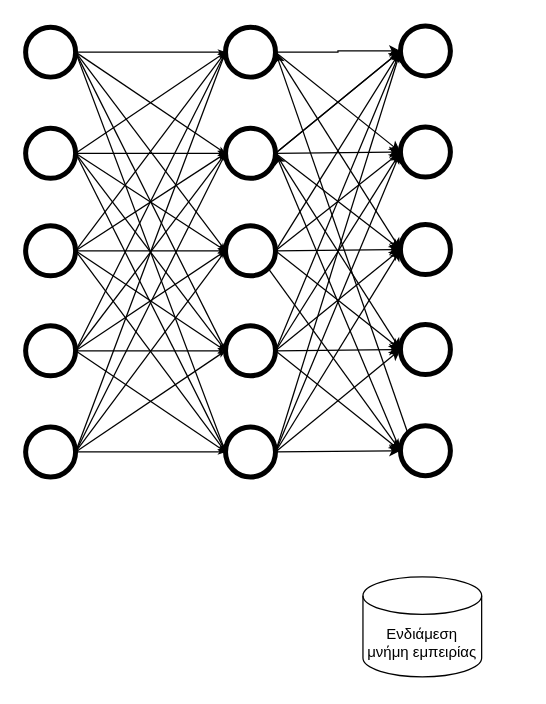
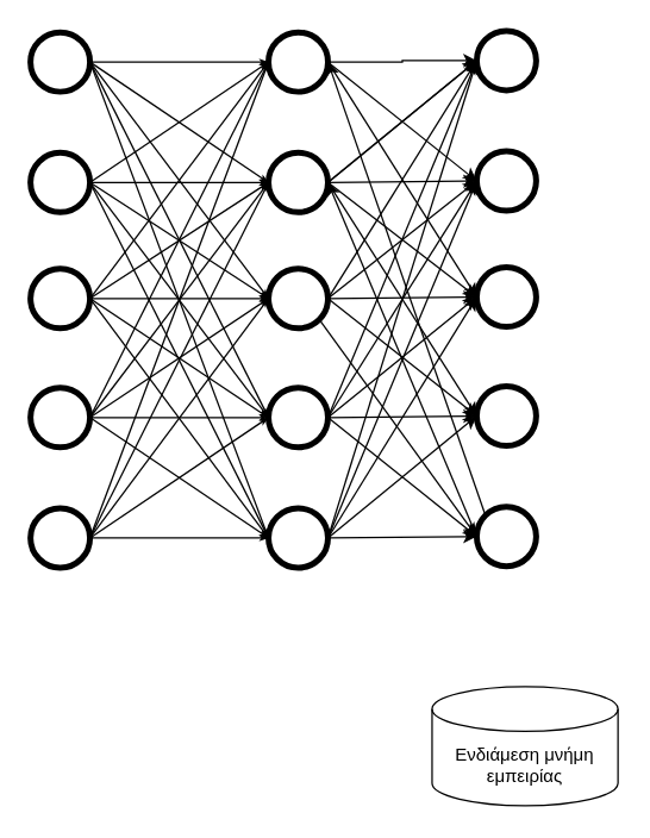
  <mxCell id="0" />
  <mxCell id="1" parent="0" />
- <mxCell id="2" value="Ενδιάμεση μνήμη εμπειρίας" style="shape=cylinder3;whiteSpace=wrap;html=1;boundedLbl=1;backgroundOutline=1;size=15;" vertex="1" parent="1"><mxGeometry x="290" y="461" width="95" height="80" as="geometry" /></mxCell>
+ <mxCell id="2" value="Ενδιάμεση μνήμη εμπειρίας" style="shape=cylinder3;whiteSpace=wrap;html=1;boundedLbl=1;backgroundOutline=1;size=15;" vertex="1" parent="1"><mxGeometry x="290" y="461" width="125" height="80" as="geometry" /></mxCell>
  <mxCell id="3" value="" style="ellipse;whiteSpace=wrap;html=1;aspect=fixed;strokeWidth=4;fillColor=none;fontColor=#666666;align=center;" vertex="1" parent="1"><mxGeometry x="20" y="21" width="40" height="40" as="geometry" /></mxCell>
  <mxCell id="4" value="" style="ellipse;whiteSpace=wrap;html=1;aspect=fixed;strokeWidth=4;fillColor=none;fontColor=#666666;align=center;" vertex="1" parent="1"><mxGeometry x="20" y="102" width="40" height="40" as="geometry" /></mxCell>
  <mxCell id="5" value="" style="ellipse;whiteSpace=wrap;html=1;aspect=fixed;strokeWidth=4;fillColor=none;fontColor=#666666;align=center;" vertex="1" parent="1"><mxGeometry x="20" y="180" width="40" height="40" as="geometry" /></mxCell>
  <mxCell id="6" value="" style="ellipse;whiteSpace=wrap;html=1;aspect=fixed;strokeWidth=4;fillColor=none;fontColor=#666666;align=center;" vertex="1" parent="1"><mxGeometry x="20" y="341" width="40" height="40" as="geometry" /></mxCell>
  <mxCell id="7" value="" style="ellipse;whiteSpace=wrap;html=1;aspect=fixed;strokeWidth=4;fillColor=none;fontColor=#666666;align=center;" vertex="1" parent="1"><mxGeometry x="20" y="260" width="40" height="40" as="geometry" /></mxCell>
  <mxCell id="8" value="" style="edgeStyle=orthogonalEdgeStyle;rounded=0;orthogonalLoop=1;jettySize=auto;html=1;" edge="1" parent="1" source="11" target="61"><mxGeometry relative="1" as="geometry" /></mxCell>
  <mxCell id="9" style="edgeStyle=none;rounded=0;orthogonalLoop=1;jettySize=auto;html=1;entryX=0;entryY=0.5;entryDx=0;entryDy=0;strokeColor=default;" edge="1" parent="1" target="62"><mxGeometry relative="1" as="geometry"><mxPoint x="220" y="41" as="sourcePoint" /></mxGeometry></mxCell>
  <mxCell id="10" style="edgeStyle=none;rounded=0;orthogonalLoop=1;jettySize=auto;html=1;exitX=1;exitY=0.5;exitDx=0;exitDy=0;entryX=0;entryY=0.5;entryDx=0;entryDy=0;strokeColor=default;" edge="1" parent="1" source="11" target="63"><mxGeometry relative="1" as="geometry" /></mxCell>
  <mxCell id="11" value="" style="ellipse;whiteSpace=wrap;html=1;aspect=fixed;strokeWidth=4;fillColor=none;fontColor=#666666;align=center;" vertex="1" parent="1"><mxGeometry x="180" y="21" width="40" height="40" as="geometry" /></mxCell>
  <mxCell id="12" style="orthogonalLoop=1;jettySize=auto;html=1;exitX=1;exitY=0.5;exitDx=0;exitDy=0;entryX=0;entryY=0.5;entryDx=0;entryDy=0;strokeColor=default;rounded=0;" edge="1" parent="1" source="17" target="61"><mxGeometry relative="1" as="geometry" /></mxCell>
  <mxCell id="13" style="edgeStyle=none;rounded=0;orthogonalLoop=1;jettySize=auto;html=1;exitX=1;exitY=0.5;exitDx=0;exitDy=0;entryX=0;entryY=0.5;entryDx=0;entryDy=0;strokeColor=default;" edge="1" parent="1" source="17" target="63"><mxGeometry relative="1" as="geometry" /></mxCell>
  <mxCell id="14" style="edgeStyle=none;rounded=0;orthogonalLoop=1;jettySize=auto;html=1;exitX=1;exitY=0.5;exitDx=0;exitDy=0;entryX=0;entryY=0.5;entryDx=0;entryDy=0;strokeColor=default;" edge="1" parent="1" source="17" target="61"><mxGeometry relative="1" as="geometry" /></mxCell>
  <mxCell id="15" style="edgeStyle=none;rounded=0;orthogonalLoop=1;jettySize=auto;html=1;exitX=1;exitY=0.5;exitDx=0;exitDy=0;entryX=0;entryY=0.5;entryDx=0;entryDy=0;strokeColor=default;" edge="1" parent="1" source="17" target="67"><mxGeometry relative="1" as="geometry" /></mxCell>
  <mxCell id="16" style="edgeStyle=none;rounded=0;orthogonalLoop=1;jettySize=auto;html=1;exitX=1;exitY=0.5;exitDx=0;exitDy=0;entryX=0;entryY=0.5;entryDx=0;entryDy=0;strokeColor=default;" edge="1" parent="1" source="17" target="62"><mxGeometry relative="1" as="geometry" /></mxCell>
  <mxCell id="17" value="" style="ellipse;whiteSpace=wrap;html=1;aspect=fixed;strokeWidth=4;fillColor=none;fontColor=#666666;align=center;" vertex="1" parent="1"><mxGeometry x="180" y="102" width="40" height="40" as="geometry" /></mxCell>
  <mxCell id="18" style="edgeStyle=none;rounded=0;orthogonalLoop=1;jettySize=auto;html=1;exitX=1;exitY=0.5;exitDx=0;exitDy=0;entryX=0;entryY=0.5;entryDx=0;entryDy=0;strokeColor=default;" edge="1" parent="1" source="23" target="67"><mxGeometry relative="1" as="geometry" /></mxCell>
  <mxCell id="19" style="edgeStyle=none;rounded=0;orthogonalLoop=1;jettySize=auto;html=1;exitX=1;exitY=0.5;exitDx=0;exitDy=0;entryX=0;entryY=0.5;entryDx=0;entryDy=0;strokeColor=default;" edge="1" parent="1" source="23" target="62"><mxGeometry relative="1" as="geometry" /></mxCell>
  <mxCell id="20" style="edgeStyle=none;rounded=0;orthogonalLoop=1;jettySize=auto;html=1;exitX=1;exitY=1;exitDx=0;exitDy=0;entryX=0;entryY=0.5;entryDx=0;entryDy=0;strokeColor=default;" edge="1" parent="1" source="23" target="66"><mxGeometry relative="1" as="geometry" /></mxCell>
  <mxCell id="21" style="edgeStyle=none;rounded=0;orthogonalLoop=1;jettySize=auto;html=1;exitX=1;exitY=0.5;exitDx=0;exitDy=0;strokeColor=default;entryX=0;entryY=0.5;entryDx=0;entryDy=0;" edge="1" parent="1" source="23" target="61"><mxGeometry relative="1" as="geometry"><mxPoint x="300" y="41" as="targetPoint" /></mxGeometry></mxCell>
  <mxCell id="22" style="edgeStyle=none;rounded=0;orthogonalLoop=1;jettySize=auto;html=1;exitX=1;exitY=0.5;exitDx=0;exitDy=0;entryX=0;entryY=0.5;entryDx=0;entryDy=0;strokeColor=default;" edge="1" parent="1" source="23" target="63"><mxGeometry relative="1" as="geometry" /></mxCell>
  <mxCell id="23" value="" style="ellipse;whiteSpace=wrap;html=1;aspect=fixed;strokeWidth=4;fillColor=none;fontColor=#666666;align=center;" vertex="1" parent="1"><mxGeometry x="180" y="180" width="40" height="40" as="geometry" /></mxCell>
  <mxCell id="24" style="edgeStyle=none;rounded=0;orthogonalLoop=1;jettySize=auto;html=1;exitX=1;exitY=0.5;exitDx=0;exitDy=0;entryX=0;entryY=0.5;entryDx=0;entryDy=0;strokeColor=default;" edge="1" parent="1" source="29" target="66"><mxGeometry relative="1" as="geometry" /></mxCell>
  <mxCell id="25" style="edgeStyle=none;rounded=0;orthogonalLoop=1;jettySize=auto;html=1;exitX=1;exitY=0.5;exitDx=0;exitDy=0;entryX=0;entryY=0.5;entryDx=0;entryDy=0;strokeColor=default;" edge="1" parent="1" source="29" target="67"><mxGeometry relative="1" as="geometry" /></mxCell>
  <mxCell id="26" style="edgeStyle=none;rounded=0;orthogonalLoop=1;jettySize=auto;html=1;exitX=1;exitY=0.5;exitDx=0;exitDy=0;entryX=0;entryY=0.5;entryDx=0;entryDy=0;strokeColor=default;" edge="1" parent="1" source="29" target="63"><mxGeometry relative="1" as="geometry" /></mxCell>
  <mxCell id="27" style="edgeStyle=none;rounded=0;orthogonalLoop=1;jettySize=auto;html=1;exitX=1;exitY=0.5;exitDx=0;exitDy=0;entryX=0;entryY=0.5;entryDx=0;entryDy=0;strokeColor=default;" edge="1" parent="1" source="29" target="62"><mxGeometry relative="1" as="geometry" /></mxCell>
  <mxCell id="28" style="edgeStyle=none;rounded=0;orthogonalLoop=1;jettySize=auto;html=1;exitX=1;exitY=0.5;exitDx=0;exitDy=0;entryX=0;entryY=0.5;entryDx=0;entryDy=0;strokeColor=default;" edge="1" parent="1" source="29" target="61"><mxGeometry relative="1" as="geometry" /></mxCell>
  <mxCell id="29" value="" style="ellipse;whiteSpace=wrap;html=1;aspect=fixed;strokeWidth=4;fillColor=none;fontColor=#666666;align=center;" vertex="1" parent="1"><mxGeometry x="180" y="341" width="40" height="40" as="geometry" /></mxCell>
  <mxCell id="30" style="edgeStyle=none;rounded=0;orthogonalLoop=1;jettySize=auto;html=1;exitX=1;exitY=0.5;exitDx=0;exitDy=0;entryX=0;entryY=0.5;entryDx=0;entryDy=0;strokeColor=default;" edge="1" parent="1" source="35" target="66"><mxGeometry relative="1" as="geometry" /></mxCell>
  <mxCell id="31" style="edgeStyle=none;rounded=0;orthogonalLoop=1;jettySize=auto;html=1;exitX=1;exitY=0.5;exitDx=0;exitDy=0;entryX=0;entryY=0.5;entryDx=0;entryDy=0;strokeColor=default;" edge="1" parent="1" source="35" target="67"><mxGeometry relative="1" as="geometry" /></mxCell>
  <mxCell id="32" style="edgeStyle=none;rounded=0;orthogonalLoop=1;jettySize=auto;html=1;exitX=1;exitY=0.5;exitDx=0;exitDy=0;entryX=0;entryY=0.5;entryDx=0;entryDy=0;strokeColor=default;" edge="1" parent="1" source="35" target="63"><mxGeometry relative="1" as="geometry" /></mxCell>
  <mxCell id="33" style="edgeStyle=none;rounded=0;orthogonalLoop=1;jettySize=auto;html=1;exitX=1;exitY=0.5;exitDx=0;exitDy=0;entryX=0;entryY=0.5;entryDx=0;entryDy=0;strokeColor=default;" edge="1" parent="1" source="35" target="62"><mxGeometry relative="1" as="geometry" /></mxCell>
  <mxCell id="34" style="edgeStyle=none;rounded=0;orthogonalLoop=1;jettySize=auto;html=1;exitX=1;exitY=0.5;exitDx=0;exitDy=0;entryX=0;entryY=0.5;entryDx=0;entryDy=0;strokeColor=default;" edge="1" parent="1" source="35" target="61"><mxGeometry relative="1" as="geometry" /></mxCell>
  <mxCell id="35" value="" style="ellipse;whiteSpace=wrap;html=1;aspect=fixed;strokeWidth=4;fillColor=none;fontColor=#666666;align=center;" vertex="1" parent="1"><mxGeometry x="180" y="260" width="40" height="40" as="geometry" /></mxCell>
  <mxCell id="36" value="" style="endArrow=classicThin;html=1;shadow=0;strokeColor=#000000;strokeWidth=1;fontColor=#666666;entryX=0;entryY=0.5;endFill=1;exitX=1;exitY=0.5;endSize=3;" edge="1" parent="1" source="3" target="29"><mxGeometry width="50" height="50" relative="1" as="geometry"><mxPoint x="81" y="86" as="sourcePoint" /><mxPoint x="131" y="61" as="targetPoint" /></mxGeometry></mxCell>
  <mxCell id="37" value="" style="endArrow=classicThin;html=1;shadow=0;strokeColor=#000000;strokeWidth=1;fontColor=#666666;entryX=0;entryY=0.5;exitX=1;exitY=0.5;endFill=1;endSize=3;" edge="1" parent="1" source="3" target="35"><mxGeometry width="50" height="50" relative="1" as="geometry"><mxPoint x="91" y="81" as="sourcePoint" /><mxPoint x="181" y="306" as="targetPoint" /></mxGeometry></mxCell>
  <mxCell id="38" value="" style="endArrow=classicThin;html=1;shadow=0;strokeColor=#000000;strokeWidth=1;fontColor=#666666;entryX=0;entryY=0.5;endFill=1;exitX=1;exitY=0.5;endSize=3;" edge="1" parent="1" source="3" target="23"><mxGeometry width="50" height="50" relative="1" as="geometry"><mxPoint x="81" y="81" as="sourcePoint" /><mxPoint x="181" y="261" as="targetPoint" /></mxGeometry></mxCell>
  <mxCell id="39" value="" style="endArrow=classicThin;html=1;shadow=0;strokeColor=#000000;strokeWidth=1;fontColor=#666666;entryX=0;entryY=0.5;endFill=1;exitX=1;exitY=0.5;endSize=3;" edge="1" parent="1" source="3" target="17"><mxGeometry width="50" height="50" relative="1" as="geometry"><mxPoint x="81" y="81" as="sourcePoint" /><mxPoint x="181" y="201" as="targetPoint" /></mxGeometry></mxCell>
  <mxCell id="40" value="" style="endArrow=classicThin;html=1;shadow=0;strokeColor=#000000;strokeWidth=1;fontColor=#666666;entryX=0;entryY=0.5;exitX=1;exitY=0.5;endFill=1;endSize=3;" edge="1" parent="1" source="3" target="11"><mxGeometry width="50" height="50" relative="1" as="geometry"><mxPoint x="91" y="48" as="sourcePoint" /><mxPoint x="181" y="98" as="targetPoint" /></mxGeometry></mxCell>
  <mxCell id="41" value="" style="endArrow=classicThin;html=1;shadow=0;strokeColor=#000000;strokeWidth=1;fontColor=#666666;entryX=0;entryY=0.5;exitX=1;exitY=0.5;endFill=1;endSize=3;" edge="1" parent="1" source="4" target="29"><mxGeometry width="50" height="50" relative="1" as="geometry"><mxPoint x="91" y="96" as="sourcePoint" /><mxPoint x="181" y="321" as="targetPoint" /></mxGeometry></mxCell>
  <mxCell id="42" value="" style="endArrow=classicThin;html=1;shadow=0;strokeColor=#000000;strokeWidth=1;fontColor=#666666;entryX=0;entryY=0.5;exitX=1;exitY=0.5;endFill=1;endSize=3;" edge="1" parent="1" source="4" target="35"><mxGeometry width="50" height="50" relative="1" as="geometry"><mxPoint x="91" y="141" as="sourcePoint" /><mxPoint x="181" y="321" as="targetPoint" /></mxGeometry></mxCell>
  <mxCell id="43" value="" style="endArrow=classicThin;html=1;shadow=0;strokeColor=#000000;strokeWidth=1;fontColor=#666666;entryX=0;entryY=0.5;exitX=1;exitY=0.5;endFill=1;endSize=3;" edge="1" parent="1" source="4" target="23"><mxGeometry width="50" height="50" relative="1" as="geometry"><mxPoint x="81" y="141" as="sourcePoint" /><mxPoint x="181" y="261" as="targetPoint" /></mxGeometry></mxCell>
  <mxCell id="44" value="" style="endArrow=classicThin;html=1;shadow=0;strokeColor=#000000;strokeWidth=1;fontColor=#666666;entryX=0;entryY=0.5;exitX=1;exitY=0.5;endFill=1;endSize=3;" edge="1" parent="1" source="4" target="17"><mxGeometry width="50" height="50" relative="1" as="geometry"><mxPoint x="91" y="129" as="sourcePoint" /><mxPoint x="181" y="189" as="targetPoint" /></mxGeometry></mxCell>
  <mxCell id="45" value="" style="endArrow=classicThin;html=1;shadow=0;strokeColor=#000000;strokeWidth=1;fontColor=#666666;entryX=0;entryY=0.5;endFill=1;exitX=1;exitY=0.5;endSize=3;" edge="1" parent="1" source="4" target="11"><mxGeometry width="50" height="50" relative="1" as="geometry"><mxPoint x="81" y="131" as="sourcePoint" /><mxPoint x="171" y="131" as="targetPoint" /></mxGeometry></mxCell>
  <mxCell id="46" value="" style="endArrow=classicThin;html=1;shadow=0;strokeColor=#000000;strokeWidth=1;fontColor=#666666;entryX=0;entryY=0.5;exitX=1;exitY=0.5;endFill=1;endSize=3;" edge="1" parent="1" source="5" target="23"><mxGeometry width="50" height="50" relative="1" as="geometry"><mxPoint x="91" y="150" as="sourcePoint" /><mxPoint x="181" y="150" as="targetPoint" /></mxGeometry></mxCell>
  <mxCell id="47" value="" style="endArrow=classicThin;html=1;shadow=0;strokeColor=#000000;strokeWidth=1;fontColor=#666666;entryX=0;entryY=0.5;exitX=1;exitY=0.5;endFill=1;endSize=3;" edge="1" parent="1" source="5" target="35"><mxGeometry width="50" height="50" relative="1" as="geometry"><mxPoint x="91" y="204" as="sourcePoint" /><mxPoint x="181" y="204" as="targetPoint" /></mxGeometry></mxCell>
  <mxCell id="48" value="" style="endArrow=classicThin;html=1;shadow=0;strokeColor=#000000;strokeWidth=1;fontColor=#666666;entryX=0;entryY=0.5;exitX=1;exitY=0.5;endFill=1;endSize=3;" edge="1" parent="1" source="5" target="29"><mxGeometry width="50" height="50" relative="1" as="geometry"><mxPoint x="91" y="204" as="sourcePoint" /><mxPoint x="181" y="264" as="targetPoint" /></mxGeometry></mxCell>
  <mxCell id="49" value="" style="endArrow=classicThin;html=1;shadow=0;strokeColor=#000000;strokeWidth=1;fontColor=#666666;entryX=0;entryY=0.5;exitX=1;exitY=0.5;endFill=1;endSize=3;" edge="1" parent="1" source="5" target="17"><mxGeometry width="50" height="50" relative="1" as="geometry"><mxPoint x="91" y="204" as="sourcePoint" /><mxPoint x="181" y="204" as="targetPoint" /></mxGeometry></mxCell>
  <mxCell id="50" value="" style="endArrow=classicThin;html=1;shadow=0;strokeColor=#000000;strokeWidth=1;fontColor=#666666;entryX=0;entryY=0.5;exitX=1;exitY=0.5;endFill=1;endSize=3;" edge="1" parent="1" source="5" target="11"><mxGeometry width="50" height="50" relative="1" as="geometry"><mxPoint x="91" y="204" as="sourcePoint" /><mxPoint x="181" y="144" as="targetPoint" /></mxGeometry></mxCell>
  <mxCell id="51" value="" style="endArrow=classicThin;html=1;shadow=0;strokeColor=#000000;strokeWidth=1;fontColor=#666666;entryX=0;entryY=0.5;exitX=1;exitY=0.5;endFill=1;endSize=3;" edge="1" parent="1" source="7" target="35"><mxGeometry width="50" height="50" relative="1" as="geometry"><mxPoint x="91" y="230" as="sourcePoint" /><mxPoint x="181" y="230" as="targetPoint" /></mxGeometry></mxCell>
  <mxCell id="52" value="" style="endArrow=classicThin;html=1;shadow=0;strokeColor=#000000;strokeWidth=1;fontColor=#666666;entryX=0;entryY=0.5;exitX=1;exitY=0.5;endFill=1;endSize=3;" edge="1" parent="1" source="6" target="29"><mxGeometry width="50" height="50" relative="1" as="geometry"><mxPoint x="91" y="320" as="sourcePoint" /><mxPoint x="181" y="320" as="targetPoint" /></mxGeometry></mxCell>
  <mxCell id="53" value="" style="endArrow=classicThin;html=1;shadow=0;strokeColor=#000000;strokeWidth=1;fontColor=#666666;entryX=0;entryY=0.5;exitX=1;exitY=0.5;endFill=1;endSize=3;" edge="1" parent="1" source="6" target="35"><mxGeometry width="50" height="50" relative="1" as="geometry"><mxPoint x="91" y="324" as="sourcePoint" /><mxPoint x="181" y="324" as="targetPoint" /></mxGeometry></mxCell>
  <mxCell id="54" value="" style="endArrow=classicThin;html=1;shadow=0;strokeColor=#000000;strokeWidth=1;fontColor=#666666;entryX=0;entryY=0.5;exitX=1;exitY=0.5;endFill=1;endSize=3;" edge="1" parent="1" source="6" target="23"><mxGeometry width="50" height="50" relative="1" as="geometry"><mxPoint x="91" y="324" as="sourcePoint" /><mxPoint x="181" y="264" as="targetPoint" /></mxGeometry></mxCell>
  <mxCell id="55" value="" style="endArrow=classicThin;html=1;shadow=0;strokeColor=#000000;strokeWidth=1;fontColor=#666666;entryX=0;entryY=0.5;exitX=1;exitY=0.5;endFill=1;endSize=3;" edge="1" parent="1" source="6" target="17"><mxGeometry width="50" height="50" relative="1" as="geometry"><mxPoint x="91" y="324" as="sourcePoint" /><mxPoint x="181" y="204" as="targetPoint" /></mxGeometry></mxCell>
  <mxCell id="56" value="" style="endArrow=classicThin;html=1;shadow=0;strokeColor=#000000;strokeWidth=1;fontColor=#666666;entryX=0;entryY=0.5;exitX=1;exitY=0.5;endFill=1;endSize=3;" edge="1" parent="1" source="6" target="11"><mxGeometry width="50" height="50" relative="1" as="geometry"><mxPoint x="91" y="324" as="sourcePoint" /><mxPoint x="181" y="144" as="targetPoint" /></mxGeometry></mxCell>
  <mxCell id="57" value="" style="endArrow=classicThin;html=1;shadow=0;strokeColor=#000000;strokeWidth=1;fontColor=#666666;exitX=1;exitY=0.5;endFill=1;entryX=0;entryY=0.5;endSize=3;" edge="1" parent="1" source="7" target="29"><mxGeometry width="50" height="50" relative="1" as="geometry"><mxPoint x="91" y="264" as="sourcePoint" /><mxPoint x="171" y="311" as="targetPoint" /></mxGeometry></mxCell>
  <mxCell id="58" value="" style="endArrow=classicThin;html=1;shadow=0;strokeColor=#000000;strokeWidth=1;fontColor=#666666;entryX=0;entryY=0.5;exitX=1;exitY=0.5;endFill=1;endSize=3;" edge="1" parent="1" source="7" target="23"><mxGeometry width="50" height="50" relative="1" as="geometry"><mxPoint x="91" y="264" as="sourcePoint" /><mxPoint x="181" y="264" as="targetPoint" /></mxGeometry></mxCell>
  <mxCell id="59" value="" style="endArrow=classicThin;html=1;shadow=0;strokeColor=#000000;strokeWidth=1;fontColor=#666666;entryX=0;entryY=0.5;exitX=1;exitY=0.5;endFill=1;endSize=3;" edge="1" parent="1" source="7" target="17"><mxGeometry width="50" height="50" relative="1" as="geometry"><mxPoint x="91" y="264" as="sourcePoint" /><mxPoint x="181" y="204" as="targetPoint" /></mxGeometry></mxCell>
  <mxCell id="60" value="" style="endArrow=classicThin;html=1;shadow=0;strokeColor=#000000;strokeWidth=1;fontColor=#666666;entryX=0;entryY=0.5;exitX=1;exitY=0.5;endFill=1;endSize=3;" edge="1" parent="1" source="7" target="11"><mxGeometry width="50" height="50" relative="1" as="geometry"><mxPoint x="91" y="264" as="sourcePoint" /><mxPoint x="181" y="144" as="targetPoint" /></mxGeometry></mxCell>
  <mxCell id="61" value="" style="ellipse;whiteSpace=wrap;html=1;aspect=fixed;strokeWidth=4;fillColor=none;fontColor=#666666;align=center;" vertex="1" parent="1"><mxGeometry x="320" y="20" width="40" height="40" as="geometry" /></mxCell>
  <mxCell id="62" value="" style="ellipse;whiteSpace=wrap;html=1;aspect=fixed;strokeWidth=4;fillColor=none;fontColor=#666666;align=center;" vertex="1" parent="1"><mxGeometry x="320" y="101" width="40" height="40" as="geometry" /></mxCell>
  <mxCell id="63" value="" style="ellipse;whiteSpace=wrap;html=1;aspect=fixed;strokeWidth=4;fillColor=none;fontColor=#666666;align=center;" vertex="1" parent="1"><mxGeometry x="320" y="179" width="40" height="40" as="geometry" /></mxCell>
  <mxCell id="64" style="edgeStyle=none;rounded=0;orthogonalLoop=1;jettySize=auto;html=1;exitX=0;exitY=0.5;exitDx=0;exitDy=0;entryX=1;entryY=0.5;entryDx=0;entryDy=0;strokeColor=default;" edge="1" parent="1" source="66" target="17"><mxGeometry relative="1" as="geometry" /></mxCell>
  <mxCell id="65" style="edgeStyle=none;rounded=0;orthogonalLoop=1;jettySize=auto;html=1;exitX=0;exitY=0;exitDx=0;exitDy=0;entryX=1;entryY=0.5;entryDx=0;entryDy=0;strokeColor=default;" edge="1" parent="1" source="66" target="11"><mxGeometry relative="1" as="geometry" /></mxCell>
  <mxCell id="66" value="" style="ellipse;whiteSpace=wrap;html=1;aspect=fixed;strokeWidth=4;fillColor=none;fontColor=#666666;align=center;" vertex="1" parent="1"><mxGeometry x="320" y="340" width="40" height="40" as="geometry" /></mxCell>
  <mxCell id="67" value="" style="ellipse;whiteSpace=wrap;html=1;aspect=fixed;strokeWidth=4;fillColor=none;fontColor=#666666;align=center;" vertex="1" parent="1"><mxGeometry x="320" y="259" width="40" height="40" as="geometry" /></mxCell>
